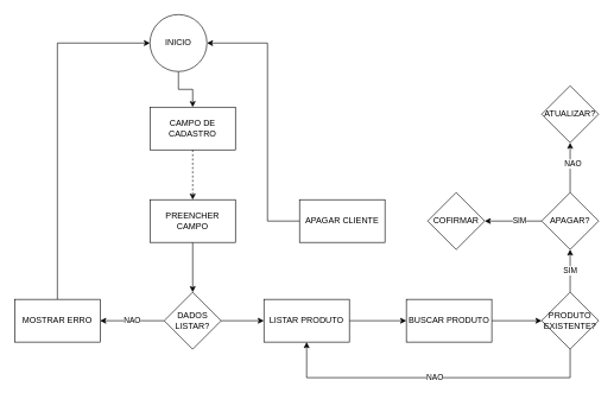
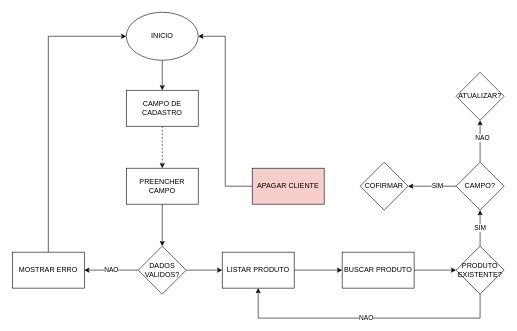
  <mxCell id="0" />
  <mxCell id="1" parent="0" />
  <mxCell id="2" value="" style="edgeStyle=orthogonalEdgeStyle;rounded=0;orthogonalLoop=1;jettySize=auto;html=1;" edge="1" parent="1" source="3" target="5"><mxGeometry relative="1" as="geometry" /></mxCell>
- <mxCell id="3" value="INICIO" style="ellipse;whiteSpace=wrap;html=1;" vertex="1" parent="1"><mxGeometry x="210" y="20" width="80" height="80" as="geometry" /></mxCell>
+ <mxCell id="3" value="INICIO" style="ellipse;whiteSpace=wrap;html=1;" vertex="1" parent="1"><mxGeometry x="210" y="20" width="120" height="80" as="geometry" /></mxCell>
  <mxCell id="4" value="" style="edgeStyle=orthogonalEdgeStyle;rounded=0;orthogonalLoop=1;jettySize=auto;html=1;dashed=1;" edge="1" parent="1" source="5" target="7"><mxGeometry relative="1" as="geometry" /></mxCell>
  <mxCell id="5" value="CAMPO DE CADASTRO" style="whiteSpace=wrap;html=1;" vertex="1" parent="1"><mxGeometry x="210" y="150" width="120" height="60" as="geometry" /></mxCell>
  <mxCell id="6" value="" style="edgeStyle=orthogonalEdgeStyle;rounded=0;orthogonalLoop=1;jettySize=auto;html=1;" edge="1" parent="1" source="7" target="10"><mxGeometry relative="1" as="geometry" /></mxCell>
  <mxCell id="7" value="PREENCHER CAMPO" style="whiteSpace=wrap;html=1;" vertex="1" parent="1"><mxGeometry x="210" y="280" width="120" height="60" as="geometry" /></mxCell>
  <mxCell id="8" value="NAO" style="edgeStyle=orthogonalEdgeStyle;rounded=0;orthogonalLoop=1;jettySize=auto;html=1;" edge="1" parent="1" source="10" target="12"><mxGeometry relative="1" as="geometry" /></mxCell>
  <mxCell id="9" value="" style="edgeStyle=orthogonalEdgeStyle;rounded=0;orthogonalLoop=1;jettySize=auto;html=1;" edge="1" parent="1" source="10" target="14"><mxGeometry relative="1" as="geometry" /></mxCell>
- <mxCell id="10" value="DADOS LISTAR?" style="rhombus;whiteSpace=wrap;html=1;" vertex="1" parent="1"><mxGeometry x="230" y="410" width="80" height="80" as="geometry" /></mxCell>
+ <mxCell id="10" value="DADOS VALIDOS?" style="rhombus;whiteSpace=wrap;html=1;" vertex="1" parent="1"><mxGeometry x="230" y="410" width="80" height="80" as="geometry" /></mxCell>
  <mxCell id="11" style="edgeStyle=orthogonalEdgeStyle;rounded=0;orthogonalLoop=1;jettySize=auto;html=1;entryX=0;entryY=0.5;entryDx=0;entryDy=0;" edge="1" parent="1" source="12" target="3"><mxGeometry relative="1" as="geometry"><Array as="points"><mxPoint x="80" y="60" /></Array></mxGeometry></mxCell>
  <mxCell id="12" value="MOSTRAR ERRO" style="whiteSpace=wrap;html=1;" vertex="1" parent="1"><mxGeometry x="20" y="420" width="120" height="60" as="geometry" /></mxCell>
  <mxCell id="13" value="" style="edgeStyle=orthogonalEdgeStyle;rounded=0;orthogonalLoop=1;jettySize=auto;html=1;" edge="1" parent="1" source="14" target="16"><mxGeometry relative="1" as="geometry" /></mxCell>
  <mxCell id="14" value="LISTAR PRODUTO" style="whiteSpace=wrap;html=1;" vertex="1" parent="1"><mxGeometry x="370" y="420" width="120" height="60" as="geometry" /></mxCell>
  <mxCell id="15" value="" style="edgeStyle=orthogonalEdgeStyle;rounded=0;orthogonalLoop=1;jettySize=auto;html=1;" edge="1" parent="1" source="16" target="19"><mxGeometry relative="1" as="geometry" /></mxCell>
  <mxCell id="16" value="BUSCAR PRODUTO" style="whiteSpace=wrap;html=1;" vertex="1" parent="1"><mxGeometry x="570" y="420" width="120" height="60" as="geometry" /></mxCell>
  <mxCell id="17" value="SIM" style="edgeStyle=orthogonalEdgeStyle;rounded=0;orthogonalLoop=1;jettySize=auto;html=1;" edge="1" parent="1" source="19" target="24"><mxGeometry relative="1" as="geometry" /></mxCell>
  <mxCell id="18" value="NAO" style="edgeStyle=orthogonalEdgeStyle;rounded=0;orthogonalLoop=1;jettySize=auto;html=1;entryX=0.5;entryY=1;entryDx=0;entryDy=0;" edge="1" parent="1" source="19" target="14"><mxGeometry relative="1" as="geometry"><Array as="points"><mxPoint x="800" y="530" /><mxPoint x="430" y="530" /></Array></mxGeometry></mxCell>
  <mxCell id="19" value="PRODUTO EXISTENTE?" style="rhombus;whiteSpace=wrap;html=1;" vertex="1" parent="1"><mxGeometry x="760" y="410" width="80" height="80" as="geometry" /></mxCell>
  <mxCell id="20" value="" style="edgeStyle=orthogonalEdgeStyle;rounded=0;orthogonalLoop=1;jettySize=auto;html=1;" edge="1" parent="1" source="24" target="25"><mxGeometry relative="1" as="geometry" /></mxCell>
  <mxCell id="21" value="SIM" style="edgeLabel;html=1;align=center;verticalAlign=middle;resizable=0;points=[];" vertex="1" connectable="0" parent="20"><mxGeometry x="-0.2" y="-2" relative="1" as="geometry"><mxPoint as="offset" /></mxGeometry></mxCell>
  <mxCell id="22" value="" style="edgeStyle=orthogonalEdgeStyle;rounded=0;orthogonalLoop=1;jettySize=auto;html=1;" edge="1" parent="1" source="24" target="28"><mxGeometry relative="1" as="geometry" /></mxCell>
  <mxCell id="23" value="NAO" style="edgeLabel;html=1;align=center;verticalAlign=middle;resizable=0;points=[];" vertex="1" connectable="0" parent="22"><mxGeometry x="0.167" y="-3" relative="1" as="geometry"><mxPoint as="offset" /></mxGeometry></mxCell>
- <mxCell id="24" value="APAGAR?" style="rhombus;whiteSpace=wrap;html=1;" vertex="1" parent="1"><mxGeometry x="760" y="270" width="80" height="80" as="geometry" /></mxCell>
+ <mxCell id="24" value="CAMPO?" style="rhombus;whiteSpace=wrap;html=1;" vertex="1" parent="1"><mxGeometry x="760" y="270" width="80" height="80" as="geometry" /></mxCell>
  <mxCell id="25" value="COFIRMAR" style="rhombus;whiteSpace=wrap;html=1;" vertex="1" parent="1"><mxGeometry x="600" y="270" width="80" height="80" as="geometry" /></mxCell>
  <mxCell id="26" style="edgeStyle=orthogonalEdgeStyle;rounded=0;orthogonalLoop=1;jettySize=auto;html=1;entryX=1;entryY=0.5;entryDx=0;entryDy=0;" edge="1" parent="1" source="27" target="3"><mxGeometry relative="1" as="geometry"><Array as="points"><mxPoint x="375" y="310" /><mxPoint x="375" y="60" /></Array></mxGeometry></mxCell>
- <mxCell id="27" value="APAGAR CLIENTE" style="whiteSpace=wrap;html=1;" vertex="1" parent="1"><mxGeometry x="420" y="280" width="120" height="60" as="geometry" /></mxCell>
+ <mxCell id="27" value="APAGAR CLIENTE" style="whiteSpace=wrap;html=1;fillColor=#f8cecc;" vertex="1" parent="1"><mxGeometry x="420" y="280" width="120" height="60" as="geometry" /></mxCell>
  <mxCell id="28" value="ATUALIZAR?" style="rhombus;whiteSpace=wrap;html=1;" vertex="1" parent="1"><mxGeometry x="760" y="120" width="80" height="80" as="geometry" /></mxCell>
